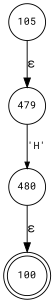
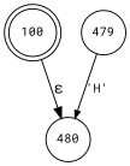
  digraph {
    fontname="Roboto Mono"
    rankdir=TB
    node [fixedsize=true fontname="Roboto Mono" fontsize=11 shape=circle peripheries=1]
    edge [fontname="Roboto Mono"]
    n1 [label=100 shape=doublecircle width=.6 peripheries=""]
    n2 [label=480 width=.55]
-   n3 [label=105 width=.55]
    n4 [label=479 width=.55]
-   n2 -> n1 [label="&epsilon;"]
-   n3 -> n4 [label="&epsilon;"]
+   n1 -> n2 [label="&epsilon;"]
    n4 -> n2 [arrowhead=normal arrowsize=.7 fontsize=11 label="'H'"]
  }
